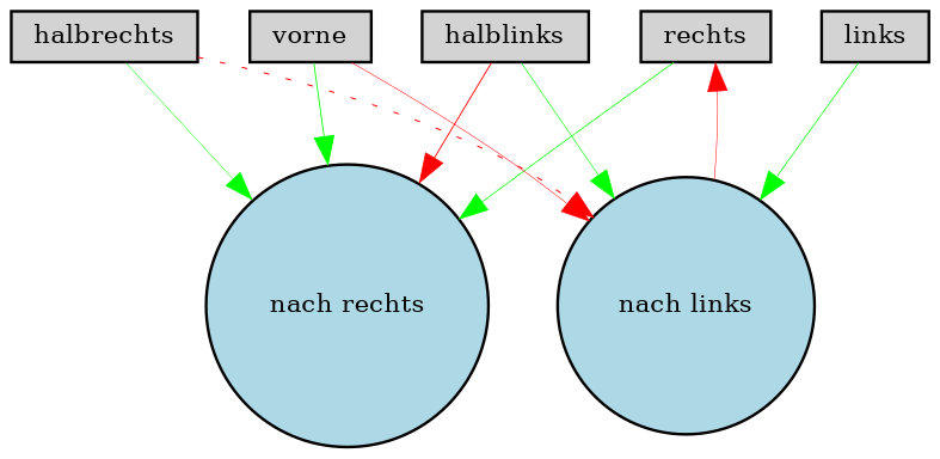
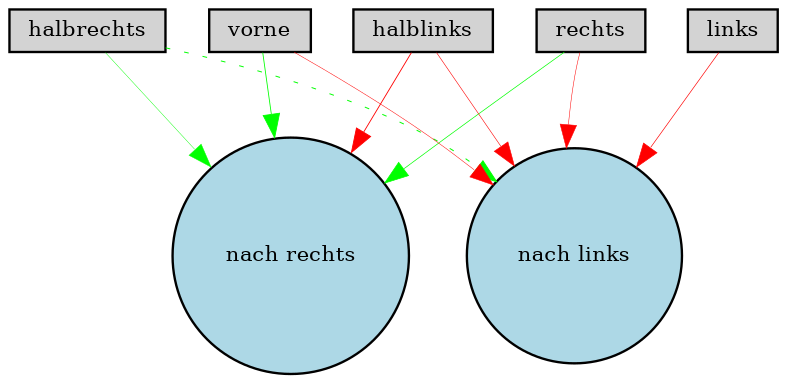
  digraph {
    node [fillcolor=lightgray fontsize=9 shape=box style=filled]
    edge [color=green style=solid]
    rechts [height=0.2 width=0.2]
    "nach rechts" [fillcolor=lightblue height=0.2 shape=circle width=0.2]
    "nach links" [fillcolor=lightblue height=0.2 shape=circle width=0.2]
    halbrechts [height=0.2 width=0.2]
    vorne [height=0.2 width=0.2]
    halblinks [height=0.2 width=0.2]
    links [height=0.2 width=0.2]
    rechts -> "nach rechts" [penwidth=0.2910829916443839]
-   "nach links" -> rechts [color=red penwidth=0.212570683570832]
+   rechts -> "nach links" [color=red penwidth=0.212570683570832]
    halbrechts -> "nach rechts" [penwidth=0.18515470617645788]
-   halbrechts -> "nach links" [color=red penwidth=0.41313160437687824 style=dotted]
+   halbrechts -> "nach links" [penwidth=0.41313160437687824 style=dotted]
    vorne -> "nach rechts" [penwidth=0.3490811713154055]
    vorne -> "nach links" [color=red penwidth=0.20546941888156536]
    halblinks -> "nach rechts" [color=red penwidth=0.3680658464555523]
-   halblinks -> "nach links" [penwidth=0.2437976189663744]
-   links -> "nach links" [penwidth=0.27897490918372353]
+   halblinks -> "nach links" [color=red penwidth=0.2437976189663744]
+   links -> "nach links" [color=red penwidth=0.27897490918372353]
  }
